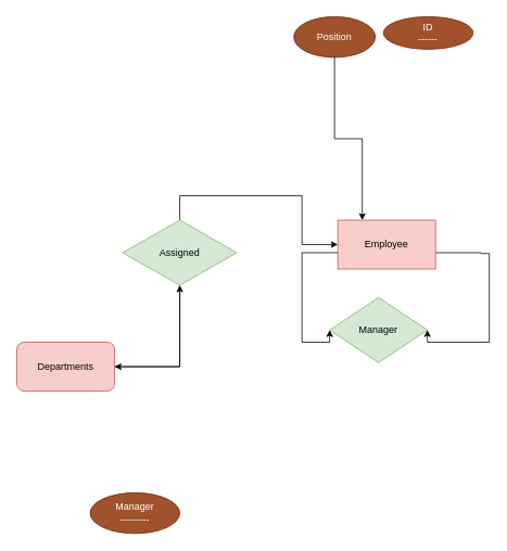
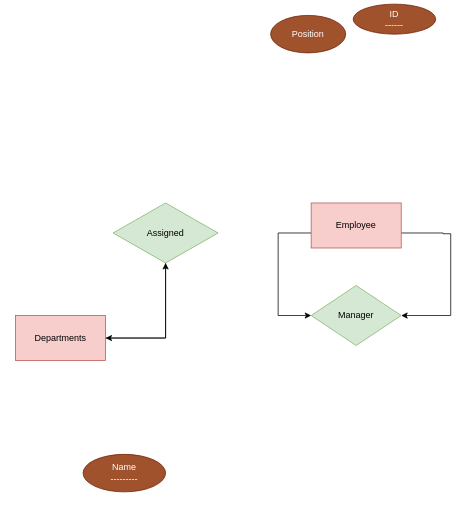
  <mxCell id="0" />
  <mxCell id="1" parent="0" />
  <mxCell id="2" style="edgeStyle=orthogonalEdgeStyle;rounded=0;orthogonalLoop=1;jettySize=auto;html=1;entryX=0;entryY=0.5;entryDx=0;entryDy=0;" edge="1" parent="1" source="4" target="14"><mxGeometry relative="1" as="geometry"><Array as="points"><mxPoint x="370" y="310" /><mxPoint x="370" y="420" /></Array></mxGeometry></mxCell>
  <mxCell id="3" style="edgeStyle=orthogonalEdgeStyle;rounded=0;orthogonalLoop=1;jettySize=auto;html=1;entryX=1;entryY=0.5;entryDx=0;entryDy=0;" edge="1" parent="1" source="4" target="14"><mxGeometry relative="1" as="geometry"><mxPoint x="600" y="440" as="targetPoint" /><Array as="points"><mxPoint x="590" y="310" /><mxPoint x="590" y="311" /><mxPoint x="600" y="311" /><mxPoint x="600" y="420" /></Array></mxGeometry></mxCell>
  <mxCell id="4" value="Employee" style="rounded=0;whiteSpace=wrap;html=1;fillColor=#f8cecc;strokeColor=#b85450;" vertex="1" parent="1"><mxGeometry x="414" y="270" width="120" height="60" as="geometry" /></mxCell>
- <mxCell id="5" value="ID&lt;div&gt;------&lt;/div&gt;" style="ellipse;whiteSpace=wrap;html=1;fillColor=#a0522d;fontColor=#ffffff;strokeColor=#6D1F00;" vertex="1" parent="1"><mxGeometry x="470" width="110" height="40" as="geometry" y="20" /></mxCell>
- <mxCell id="6" value="" style="edgeStyle=orthogonalEdgeStyle;rounded=0;orthogonalLoop=1;jettySize=auto;html=1;entryX=0.25;entryY=0;entryDx=0;entryDy=0;" edge="1" parent="1" source="7" target="4"><mxGeometry relative="1" as="geometry" /></mxCell>
+ <mxCell id="5" value="ID&lt;div&gt;------&lt;/div&gt;" style="ellipse;whiteSpace=wrap;html=1;fillColor=#a0522d;fontColor=#ffffff;strokeColor=#6D1F00;" vertex="1" parent="1"><mxGeometry x="470" y="5" width="110" height="40" as="geometry" /></mxCell>
  <mxCell id="7" value="Position" style="ellipse;whiteSpace=wrap;html=1;fillColor=#a0522d;fontColor=#ffffff;strokeColor=#6D1F00;" vertex="1" parent="1"><mxGeometry x="360" width="100" height="50" as="geometry" y="20" /></mxCell>
  <mxCell id="8" style="edgeStyle=orthogonalEdgeStyle;rounded=0;orthogonalLoop=1;jettySize=auto;html=1;entryX=0.5;entryY=1;entryDx=0;entryDy=0;" edge="1" parent="1" source="9" target="13"><mxGeometry relative="1" as="geometry" /></mxCell>
- <mxCell id="9" value="Departments" style="whiteSpace=wrap;html=1;fillColor=#f8cecc;strokeColor=#b85450;rounded=1;" vertex="1" parent="1"><mxGeometry x="20" y="420" width="120" height="60" as="geometry" /></mxCell>
- <mxCell id="10" value="Manager&lt;div&gt;---------&lt;/div&gt;" style="ellipse;whiteSpace=wrap;html=1;fillColor=#a0522d;fontColor=#ffffff;strokeColor=#6D1F00;" vertex="1" parent="1"><mxGeometry x="110" y="605" width="110" height="50" as="geometry" /></mxCell>
+ <mxCell id="9" value="Departments" style="rounded=0;whiteSpace=wrap;html=1;fillColor=#f8cecc;strokeColor=#b85450;" vertex="1" parent="1"><mxGeometry x="20" y="420" width="120" height="60" as="geometry" /></mxCell>
+ <mxCell id="10" value="Name&lt;div&gt;---------&lt;/div&gt;" style="ellipse;whiteSpace=wrap;html=1;fillColor=#a0522d;fontColor=#ffffff;strokeColor=#6D1F00;" vertex="1" parent="1"><mxGeometry x="110" y="605" width="110" height="50" as="geometry" /></mxCell>
  <mxCell id="11" style="edgeStyle=orthogonalEdgeStyle;rounded=0;orthogonalLoop=1;jettySize=auto;html=1;" edge="1" parent="1" source="13" target="9"><mxGeometry relative="1" as="geometry"><Array as="points"><mxPoint x="220" y="450" /></Array></mxGeometry></mxCell>
- <mxCell id="12" style="edgeStyle=orthogonalEdgeStyle;rounded=0;orthogonalLoop=1;jettySize=auto;html=1;" edge="1" parent="1" source="13" target="4"><mxGeometry relative="1" as="geometry"><Array as="points"><mxPoint x="370" y="240" /><mxPoint x="370" y="300" /></Array></mxGeometry></mxCell>
  <mxCell id="13" value="Assigned" style="rhombus;whiteSpace=wrap;html=1;fillColor=#d5e8d4;strokeColor=#82b366;" vertex="1" parent="1"><mxGeometry x="150" y="270" width="140" height="80" as="geometry" /></mxCell>
- <mxCell id="14" value="Manager" style="rhombus;whiteSpace=wrap;html=1;fillColor=#d5e8d4;strokeColor=#82b366;" vertex="1" parent="1"><mxGeometry x="404" y="365" width="120" height="80" as="geometry" /></mxCell>
+ <mxCell id="14" value="Manager" style="rhombus;whiteSpace=wrap;html=1;fillColor=#d5e8d4;strokeColor=#82b366;" vertex="1" parent="1"><mxGeometry x="414" y="380" width="120" height="80" as="geometry" /></mxCell>
